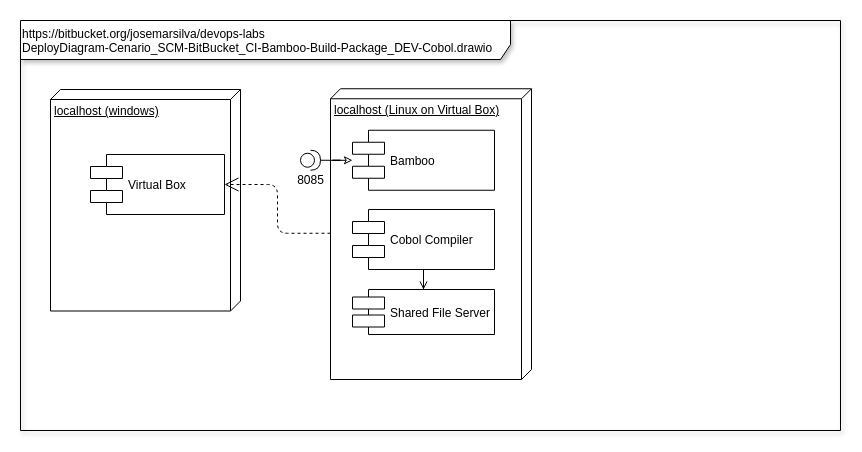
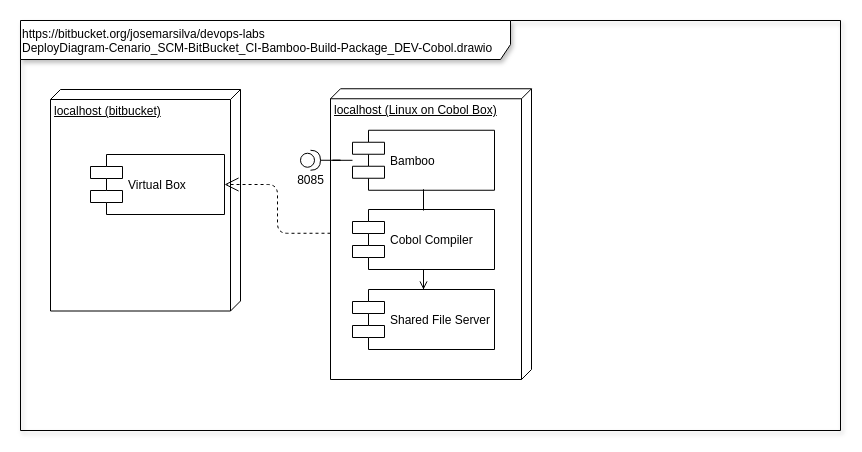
  <mxCell id="0" />
  <mxCell id="1" parent="0" />
  <mxCell id="2" value="https://bitbucket.org/josemarsilva/devops-labs&lt;br&gt;DeployDiagram-Cenario_SCM-BitBucket_CI-Bamboo-Build-Package_DEV-Cobol.drawio&lt;br&gt;" style="shape=umlFrame;whiteSpace=wrap;html=1;shadow=1;width=490;height=39;align=left;verticalAlign=top;" parent="1" vertex="1"><mxGeometry y="20" width="820" height="410" as="geometry" x="20" /></mxCell>
- <mxCell id="3" value="localhost (windows)" style="verticalAlign=top;align=left;spacingTop=8;spacingLeft=2;spacingRight=12;shape=cube;size=10;direction=south;fontStyle=4;html=1;" parent="1" vertex="1"><mxGeometry x="50" y="89" width="190" height="221.5" as="geometry" /></mxCell>
+ <mxCell id="3" value="localhost (bitbucket)" style="verticalAlign=top;align=left;spacingTop=8;spacingLeft=2;spacingRight=12;shape=cube;size=10;direction=south;fontStyle=4;html=1;" parent="1" vertex="1"><mxGeometry x="50" y="89" width="190" height="221.5" as="geometry" /></mxCell>
  <mxCell id="4" value="Virtual Box" style="shape=component;align=left;spacingLeft=36;fillColor=none;" parent="1" vertex="1"><mxGeometry x="90" y="154" width="134" height="60" as="geometry" /></mxCell>
- <mxCell id="5" value="localhost (Linux on Virtual Box)" style="verticalAlign=top;align=left;spacingTop=8;spacingLeft=2;spacingRight=12;shape=cube;size=10;direction=south;fontStyle=4;html=1;" parent="1" vertex="1"><mxGeometry x="330" y="88.25" width="201" height="290.75" as="geometry" /></mxCell>
+ <mxCell id="5" value="localhost (Linux on Cobol Box)" style="verticalAlign=top;align=left;spacingTop=8;spacingLeft=2;spacingRight=12;shape=cube;size=10;direction=south;fontStyle=4;html=1;" parent="1" vertex="1"><mxGeometry x="330" y="88.25" width="201" height="290.75" as="geometry" /></mxCell>
  <mxCell id="6" value="" style="endArrow=open;endSize=12;dashed=1;html=1;exitX=0.497;exitY=1;exitDx=0;exitDy=0;exitPerimeter=0;entryX=1;entryY=0.5;entryDx=0;entryDy=0;edgeStyle=orthogonalEdgeStyle;" parent="1" source="5" target="4" edge="1"><mxGeometry width="160" relative="1" as="geometry"><mxPoint x="200" y="369" as="sourcePoint" /><mxPoint x="360" y="369" as="targetPoint" /></mxGeometry></mxCell>
  <mxCell id="7" value="Bamboo" style="shape=component;align=left;spacingLeft=36;gradientColor=none;fillColor=none;" parent="1" vertex="1"><mxGeometry x="352" y="129.75" width="142" height="60" as="geometry" /></mxCell>
- <mxCell id="8" style="edgeStyle=orthogonalEdgeStyle;rounded=0;orthogonalLoop=1;jettySize=auto;html=1;endArrow=classic;endFill=0;exitX=1;exitY=0.5;exitDx=0;exitDy=0;exitPerimeter=0;" parent="1" source="9" target="7" edge="1"><mxGeometry relative="1" as="geometry"><mxPoint x="310" y="159.75" as="sourcePoint" /></mxGeometry></mxCell>
+ <mxCell id="8" style="edgeStyle=orthogonalEdgeStyle;rounded=0;orthogonalLoop=1;jettySize=auto;html=1;endArrow=none;endFill=0;exitX=1;exitY=0.5;exitDx=0;exitDy=0;exitPerimeter=0;" parent="1" source="9" target="7" edge="1"><mxGeometry relative="1" as="geometry"><mxPoint x="310" y="159.75" as="sourcePoint" /></mxGeometry></mxCell>
  <mxCell id="9" value="8085" style="shape=providedRequiredInterface;html=1;verticalLabelPosition=bottom;" parent="1" vertex="1"><mxGeometry x="300" y="149.75" width="20" height="20" as="geometry" /></mxCell>
+ <mxCell id="10" style="edgeStyle=orthogonalEdgeStyle;rounded=0;orthogonalLoop=1;jettySize=auto;html=1;endArrow=none;endFill=0;" edge="1" parent="1" source="12" target="7"><mxGeometry relative="1" as="geometry" /></mxCell>
  <mxCell id="11" style="edgeStyle=orthogonalEdgeStyle;rounded=0;orthogonalLoop=1;jettySize=auto;html=1;endArrow=open;endFill=0;" edge="1" parent="1" source="12" target="13"><mxGeometry relative="1" as="geometry" /></mxCell>
  <mxCell id="12" value="Cobol Compiler" style="shape=component;align=left;spacingLeft=36;fillColor=none;" parent="1" vertex="1"><mxGeometry x="352" y="209" width="142" height="60" as="geometry" /></mxCell>
- <mxCell id="13" value="Shared File Server" style="shape=component;align=left;spacingLeft=36;fillColor=none;" vertex="1" parent="1"><mxGeometry x="352" y="289" width="142" height="45" as="geometry" /></mxCell>
+ <mxCell id="13" value="Shared File Server" style="shape=component;align=left;spacingLeft=36;fillColor=none;" vertex="1" parent="1"><mxGeometry x="352" y="289" width="142" height="60" as="geometry" /></mxCell>
  <mxCell id="14" value="Untitled Layer" parent="0" />
